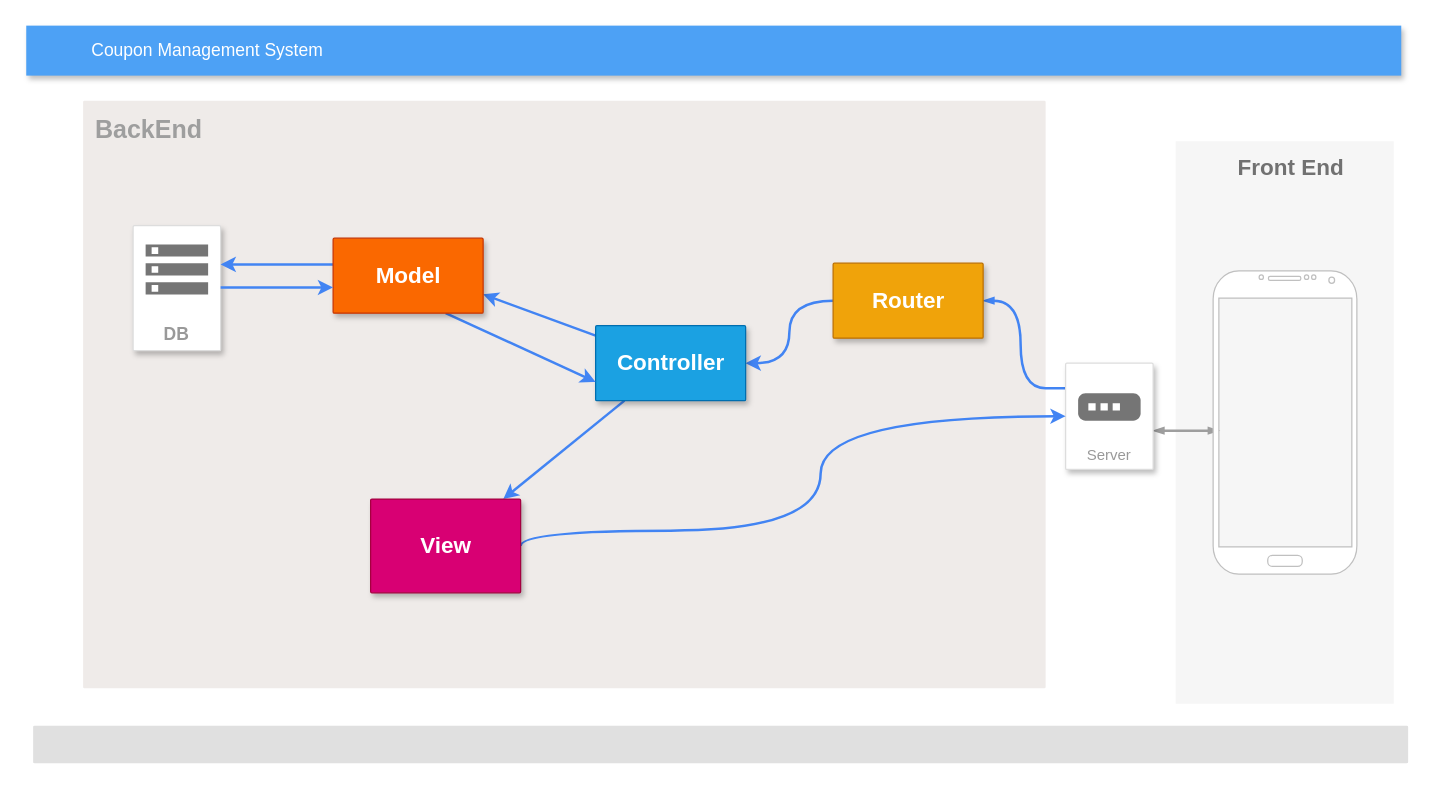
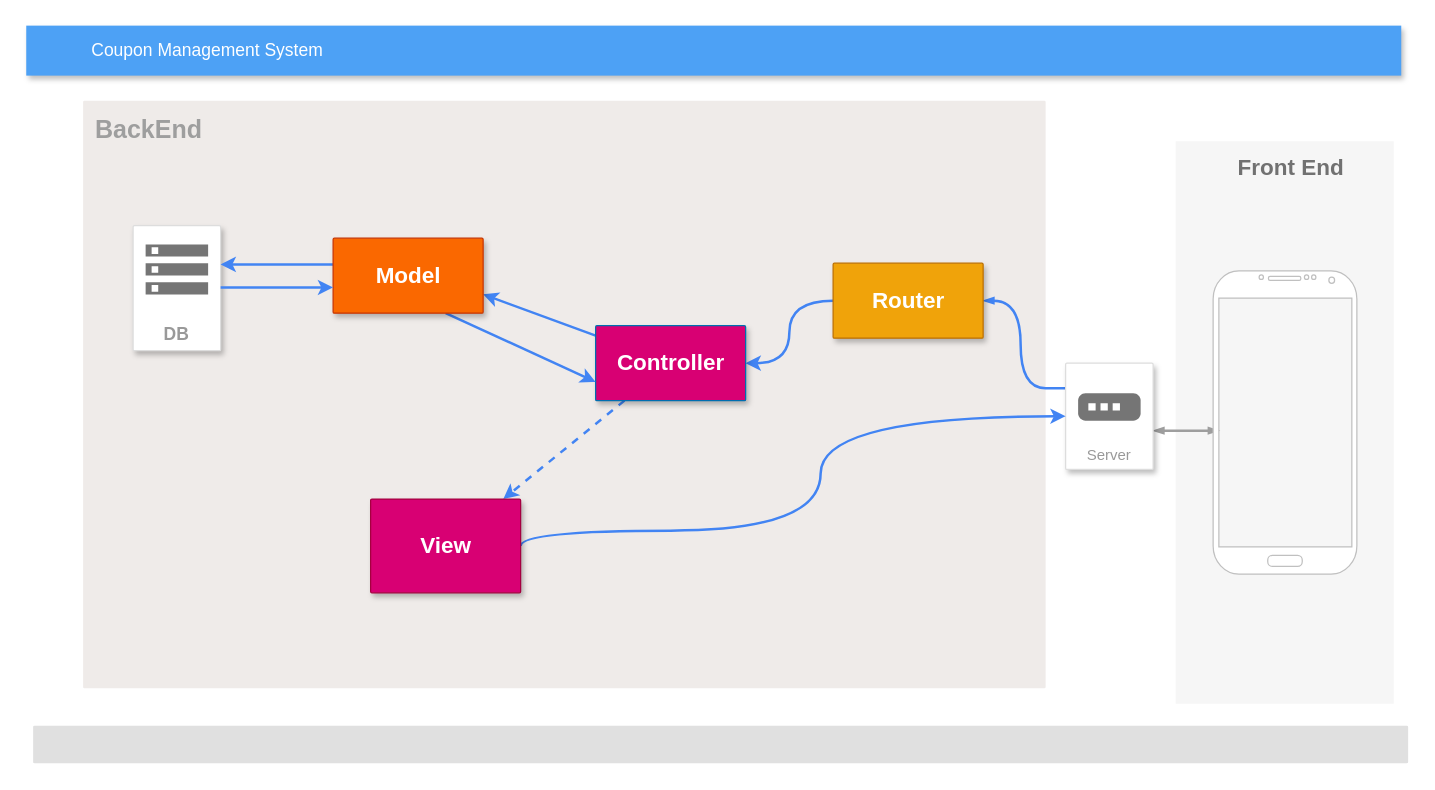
  <mxCell id="0" />
  <mxCell id="1" parent="0" />
  <mxCell id="2" value="&lt;b&gt;&lt;font style=&quot;font-size: 18px;&quot;&gt;Front End&lt;/font&gt;&lt;/b&gt;" style="fillColor=#F6F6F6;strokeColor=none;shadow=0;gradientColor=none;fontSize=14;align=left;spacing=10;fontColor=#717171;9E9E9E;verticalAlign=top;spacingTop=-4;fontStyle=0;spacingLeft=40;html=1;" parent="1" vertex="1"><mxGeometry x="940" y="112.5" width="174.5" height="450" as="geometry" /></mxCell>
  <mxCell id="3" value="Coupon Management System" style="fillColor=#4DA1F5;strokeColor=none;shadow=1;gradientColor=none;fontSize=14;align=left;spacingLeft=50;fontColor=#ffffff;html=1;" parent="1" vertex="1"><mxGeometry x="20.5" y="20" width="1100" height="40" as="geometry" /></mxCell>
  <mxCell id="4" value="" style="rounded=1;absoluteArcSize=1;arcSize=2;html=1;strokeColor=none;gradientColor=none;shadow=0;dashed=0;strokeColor=none;fontSize=12;fontColor=#9E9E9E;align=left;verticalAlign=top;spacing=10;spacingTop=-4;fillColor=#E0E0E0;" parent="1" vertex="1"><mxGeometry x="26" y="580" width="1100" height="30" as="geometry" /></mxCell>
  <mxCell id="5" value="&lt;b&gt;&lt;font style=&quot;font-size: 20px;&quot;&gt;BackEnd&lt;/font&gt;&lt;/b&gt;" style="rounded=1;absoluteArcSize=1;arcSize=2;html=1;strokeColor=none;gradientColor=none;shadow=0;dashed=0;strokeColor=none;fontSize=12;fontColor=#9E9E9E;align=left;verticalAlign=top;spacing=10;spacingTop=-4;fillColor=#EFEBE9;whiteSpace=wrap;" parent="1" vertex="1"><mxGeometry x="66" y="80" width="770" height="470" as="geometry" /></mxCell>
  <mxCell id="6" value="&lt;b&gt;&lt;font style=&quot;font-size: 14px;&quot;&gt;DB&lt;/font&gt;&lt;/b&gt;" style="strokeColor=#dddddd;fillColor=#ffffff;shadow=1;strokeWidth=1;rounded=1;absoluteArcSize=1;arcSize=2;labelPosition=center;verticalLabelPosition=middle;align=center;verticalAlign=bottom;spacingLeft=0;fontColor=#999999;fontSize=12;whiteSpace=wrap;spacingBottom=2;html=1;" parent="1" vertex="1"><mxGeometry x="106" y="180" width="70" height="100" as="geometry" /></mxCell>
  <mxCell id="7" value="" style="dashed=0;html=1;fillColor=#757575;strokeColor=none;shape=mxgraph.gcp2.storage;part=1;" parent="6" vertex="1"><mxGeometry x="0.5" width="50" height="40" relative="1" as="geometry"><mxPoint x="-25" y="15" as="offset" /></mxGeometry></mxCell>
  <mxCell id="8" style="edgeStyle=orthogonalEdgeStyle;rounded=0;html=1;startArrow=blockThin;startFill=1;endArrow=none;endFill=0;jettySize=auto;orthogonalLoop=1;strokeWidth=2;fontSize=10;fontColor=#999999;dashed=0;strokeColor=#4284F3;labelBackgroundColor=none;endSize=4;startSize=4;elbow=vertical;curved=1;entryX=0;entryY=0.25;entryDx=0;entryDy=0;" parent="1" source="10" target="12" edge="1"><mxGeometry relative="1" as="geometry"><Array as="points"><mxPoint x="816" y="240" /><mxPoint x="816" y="310" /><mxPoint x="856" y="310" /></Array></mxGeometry></mxCell>
  <mxCell id="9" style="edgeStyle=orthogonalEdgeStyle;curved=1;rounded=0;orthogonalLoop=1;jettySize=auto;html=1;entryX=1;entryY=0.5;entryDx=0;entryDy=0;fontSize=18;fontColor=#FFFFFF;endArrow=classic;endFill=1;elbow=vertical;strokeColor=#4284F3;strokeWidth=2;startArrow=none;startFill=0;" edge="1" parent="1" source="10" target="17"><mxGeometry relative="1" as="geometry" /></mxCell>
  <mxCell id="10" value="&lt;font size=&quot;1&quot; color=&quot;#ffffff&quot;&gt;&lt;b style=&quot;font-size: 18px;&quot;&gt;Router&lt;/b&gt;&lt;/font&gt;" style="strokeColor=#BD7000;fillColor=#f0a30a;shadow=1;strokeWidth=1;rounded=1;absoluteArcSize=1;arcSize=2;fontSize=17;align=center;html=1;fontColor=#000000;" parent="1" vertex="1"><mxGeometry x="666" y="210" width="120" height="60" as="geometry" /></mxCell>
  <mxCell id="11" value="" style="edgeStyle=elbowEdgeStyle;rounded=0;elbow=vertical;html=1;startArrow=blockThin;startFill=1;endArrow=blockThin;endFill=1;jettySize=auto;orthogonalLoop=1;strokeWidth=2;fontSize=12;fontColor=#999999;dashed=0;strokeColor=#9E9E9E;labelBackgroundColor=#ffffff;endSize=4;startSize=4;verticalAlign=bottom;entryX=0.042;entryY=0.528;entryDx=0;entryDy=0;entryPerimeter=0;" parent="1" source="12" target="14" edge="1"><mxGeometry y="22" relative="1" as="geometry"><mxPoint as="offset" /><mxPoint x="636" y="343" as="targetPoint" /></mxGeometry></mxCell>
  <mxCell id="12" value="Server" style="strokeColor=#dddddd;fillColor=#ffffff;shadow=1;strokeWidth=1;rounded=1;absoluteArcSize=1;arcSize=2;labelPosition=center;verticalLabelPosition=middle;align=center;verticalAlign=bottom;spacingLeft=0;fontColor=#999999;fontSize=12;whiteSpace=wrap;spacingBottom=2;html=1;" parent="1" vertex="1"><mxGeometry x="852" y="290" width="70" height="85" as="geometry" /></mxCell>
  <mxCell id="13" value="" style="dashed=0;html=1;fillColor=#757575;strokeColor=none;shape=mxgraph.gcp2.gateway_icon;part=1;" parent="12" vertex="1"><mxGeometry x="0.5" width="50" height="22" relative="1" as="geometry"><mxPoint x="-25" y="24" as="offset" /></mxGeometry></mxCell>
  <mxCell id="14" value="" style="verticalLabelPosition=bottom;verticalAlign=top;html=1;shadow=0;dashed=0;strokeWidth=1;shape=mxgraph.android.phone2;strokeColor=#c0c0c0;fontSize=14;" vertex="1" parent="1"><mxGeometry x="970" y="216.25" width="115" height="242.5" as="geometry" /></mxCell>
  <mxCell id="15" style="rounded=0;orthogonalLoop=1;jettySize=auto;html=1;entryX=1;entryY=0.75;entryDx=0;entryDy=0;strokeColor=#4284F3;strokeWidth=2;fontSize=18;fontColor=#FFFFFF;startArrow=none;startFill=0;endArrow=classic;endFill=1;elbow=vertical;" edge="1" parent="1" source="17" target="22"><mxGeometry relative="1" as="geometry" /></mxCell>
- <mxCell id="16" style="edgeStyle=none;rounded=0;orthogonalLoop=1;jettySize=auto;html=1;strokeColor=#4284F3;strokeWidth=2;fontSize=18;fontColor=#FFFFFF;startArrow=none;startFill=0;endArrow=classic;endFill=1;elbow=vertical;" edge="1" parent="1" source="17" target="19"><mxGeometry relative="1" as="geometry" /></mxCell>
- <mxCell id="17" value="&lt;font size=&quot;1&quot; color=&quot;#ffffff&quot;&gt;&lt;b style=&quot;font-size: 18px;&quot;&gt;Controller&lt;/b&gt;&lt;/font&gt;" style="strokeColor=#006EAF;fillColor=#1ba1e2;shadow=1;strokeWidth=1;rounded=1;absoluteArcSize=1;arcSize=2;fontSize=17;align=center;html=1;fontColor=#ffffff;" vertex="1" parent="1"><mxGeometry x="476" y="260" width="120" height="60" as="geometry" /></mxCell>
+ <mxCell id="16" style="edgeStyle=none;rounded=0;orthogonalLoop=1;jettySize=auto;html=1;strokeColor=#4284F3;strokeWidth=2;fontSize=18;fontColor=#FFFFFF;startArrow=none;startFill=0;endArrow=classic;endFill=1;elbow=vertical;dashed=1;" edge="1" parent="1" source="17" target="19"><mxGeometry relative="1" as="geometry" /></mxCell>
+ <mxCell id="17" value="&lt;font size=&quot;1&quot; color=&quot;#ffffff&quot;&gt;&lt;b style=&quot;font-size: 18px;&quot;&gt;Controller&lt;/b&gt;&lt;/font&gt;" style="strokeColor=#006EAF;fillColor=#d80073;shadow=1;strokeWidth=1;rounded=1;absoluteArcSize=1;arcSize=2;fontSize=17;align=center;html=1;fontColor=#ffffff;" vertex="1" parent="1"><mxGeometry x="476" y="260" width="120" height="60" as="geometry" /></mxCell>
  <mxCell id="18" style="edgeStyle=orthogonalEdgeStyle;rounded=0;orthogonalLoop=1;jettySize=auto;html=1;exitX=1;exitY=0.5;exitDx=0;exitDy=0;entryX=0;entryY=0.5;entryDx=0;entryDy=0;strokeColor=#4284F3;strokeWidth=2;fontSize=18;fontColor=#FFFFFF;startArrow=none;startFill=0;endArrow=classic;endFill=1;elbow=vertical;curved=1;" edge="1" parent="1" source="19" target="12"><mxGeometry relative="1" as="geometry"><Array as="points"><mxPoint x="656" y="424" /><mxPoint x="656" y="333" /></Array></mxGeometry></mxCell>
  <mxCell id="19" value="&lt;font size=&quot;1&quot; color=&quot;#ffffff&quot;&gt;&lt;b style=&quot;font-size: 18px;&quot;&gt;View&lt;/b&gt;&lt;/font&gt;" style="strokeColor=#A50040;fillColor=#d80073;shadow=1;strokeWidth=1;rounded=1;absoluteArcSize=1;arcSize=2;fontSize=17;align=center;html=1;fontColor=#ffffff;" vertex="1" parent="1"><mxGeometry x="296" y="398.75" width="120" height="75" as="geometry" /></mxCell>
  <mxCell id="20" style="edgeStyle=none;rounded=0;orthogonalLoop=1;jettySize=auto;html=1;entryX=0;entryY=0.75;entryDx=0;entryDy=0;strokeColor=#4284F3;strokeWidth=2;fontSize=18;fontColor=#FFFFFF;startArrow=none;startFill=0;endArrow=classic;endFill=1;elbow=vertical;exitX=0.75;exitY=1;exitDx=0;exitDy=0;" edge="1" parent="1" source="22" target="17"><mxGeometry relative="1" as="geometry"><mxPoint x="356" y="250" as="sourcePoint" /></mxGeometry></mxCell>
  <mxCell id="21" style="rounded=0;orthogonalLoop=1;jettySize=auto;html=1;exitX=0;exitY=0.5;exitDx=0;exitDy=0;strokeColor=#4284F3;strokeWidth=2;fontSize=14;fontColor=#FFFFFF;startArrow=none;startFill=0;endArrow=classic;endFill=1;elbow=vertical;" edge="1" parent="1"><mxGeometry relative="1" as="geometry"><mxPoint x="266" y="211" as="sourcePoint" /><mxPoint x="176" y="211" as="targetPoint" /></mxGeometry></mxCell>
  <mxCell id="22" value="&lt;font size=&quot;1&quot; color=&quot;#ffffff&quot;&gt;&lt;b style=&quot;font-size: 18px;&quot;&gt;Model&lt;/b&gt;&lt;/font&gt;" style="strokeColor=#C73500;fillColor=#fa6800;shadow=1;strokeWidth=1;rounded=1;absoluteArcSize=1;arcSize=2;fontSize=17;align=center;html=1;fontColor=#000000;" vertex="1" parent="1"><mxGeometry x="266" y="190" width="120" height="60" as="geometry" /></mxCell>
  <mxCell id="23" style="rounded=0;orthogonalLoop=1;jettySize=auto;html=1;exitX=0;exitY=0.5;exitDx=0;exitDy=0;strokeColor=#4284F3;strokeWidth=2;fontSize=14;fontColor=#FFFFFF;startArrow=classic;startFill=1;endArrow=none;endFill=0;elbow=vertical;" edge="1" parent="1"><mxGeometry relative="1" as="geometry"><mxPoint x="266" y="229.5" as="sourcePoint" /><mxPoint x="176" y="229.5" as="targetPoint" /></mxGeometry></mxCell>
